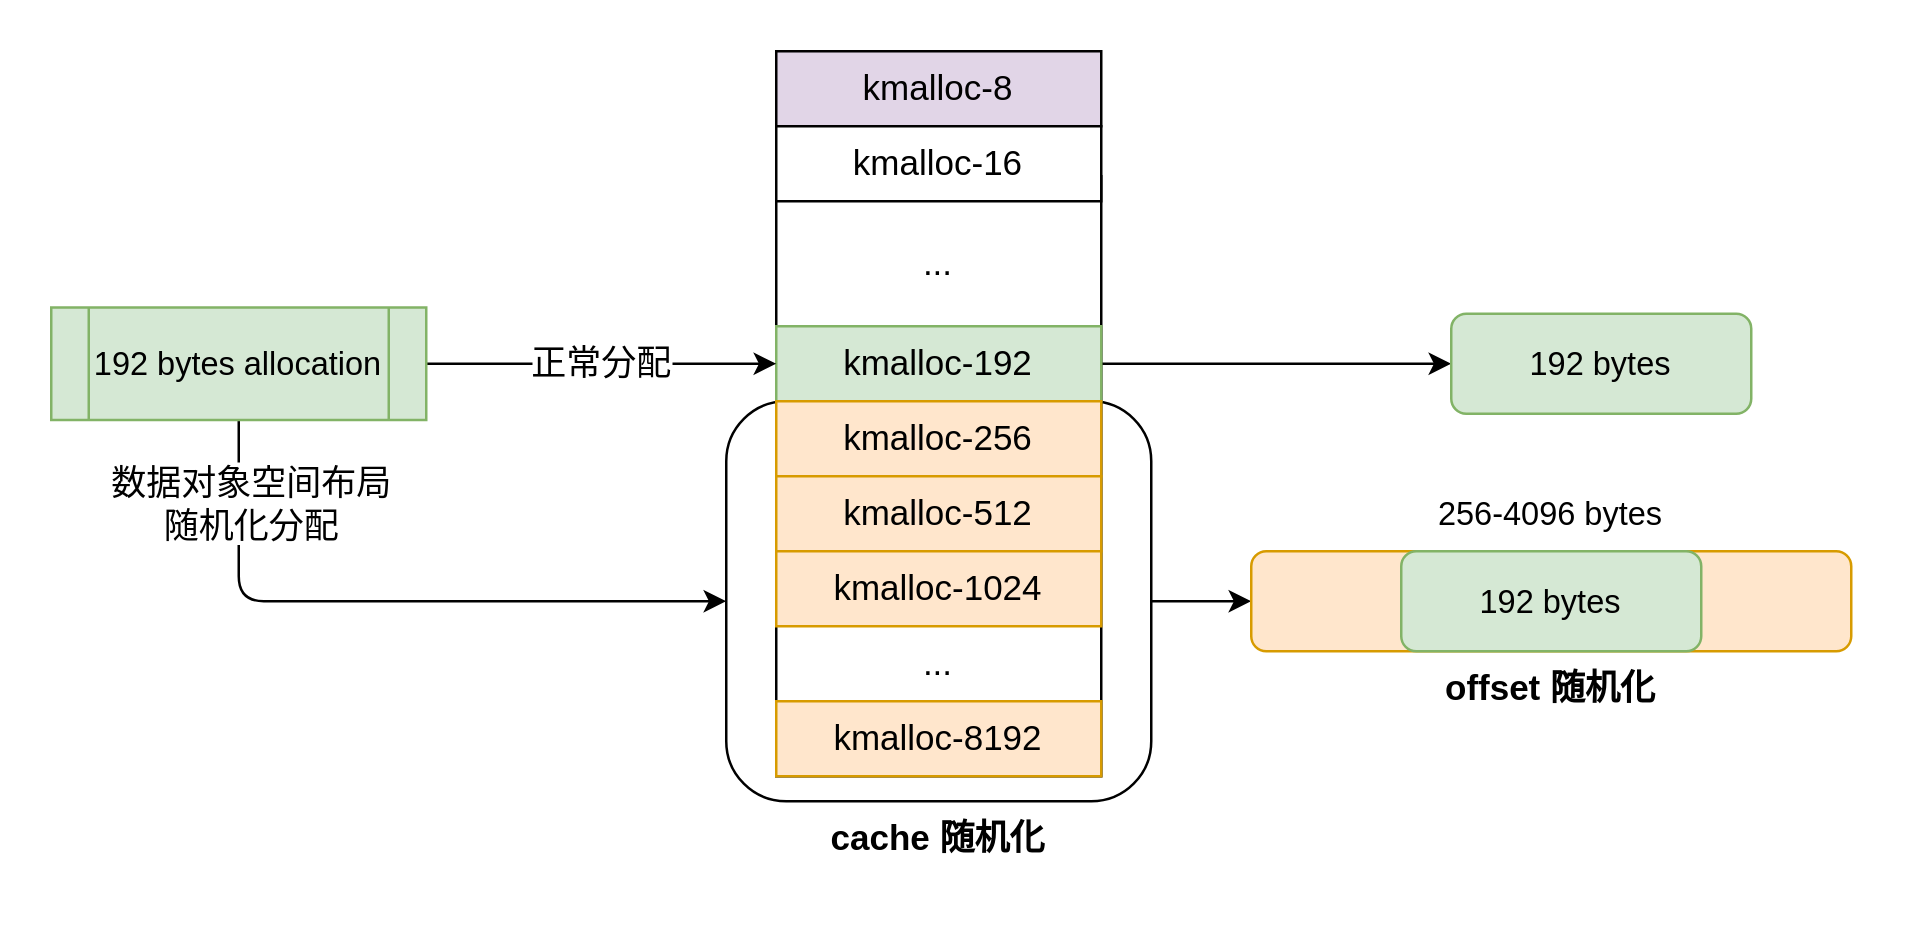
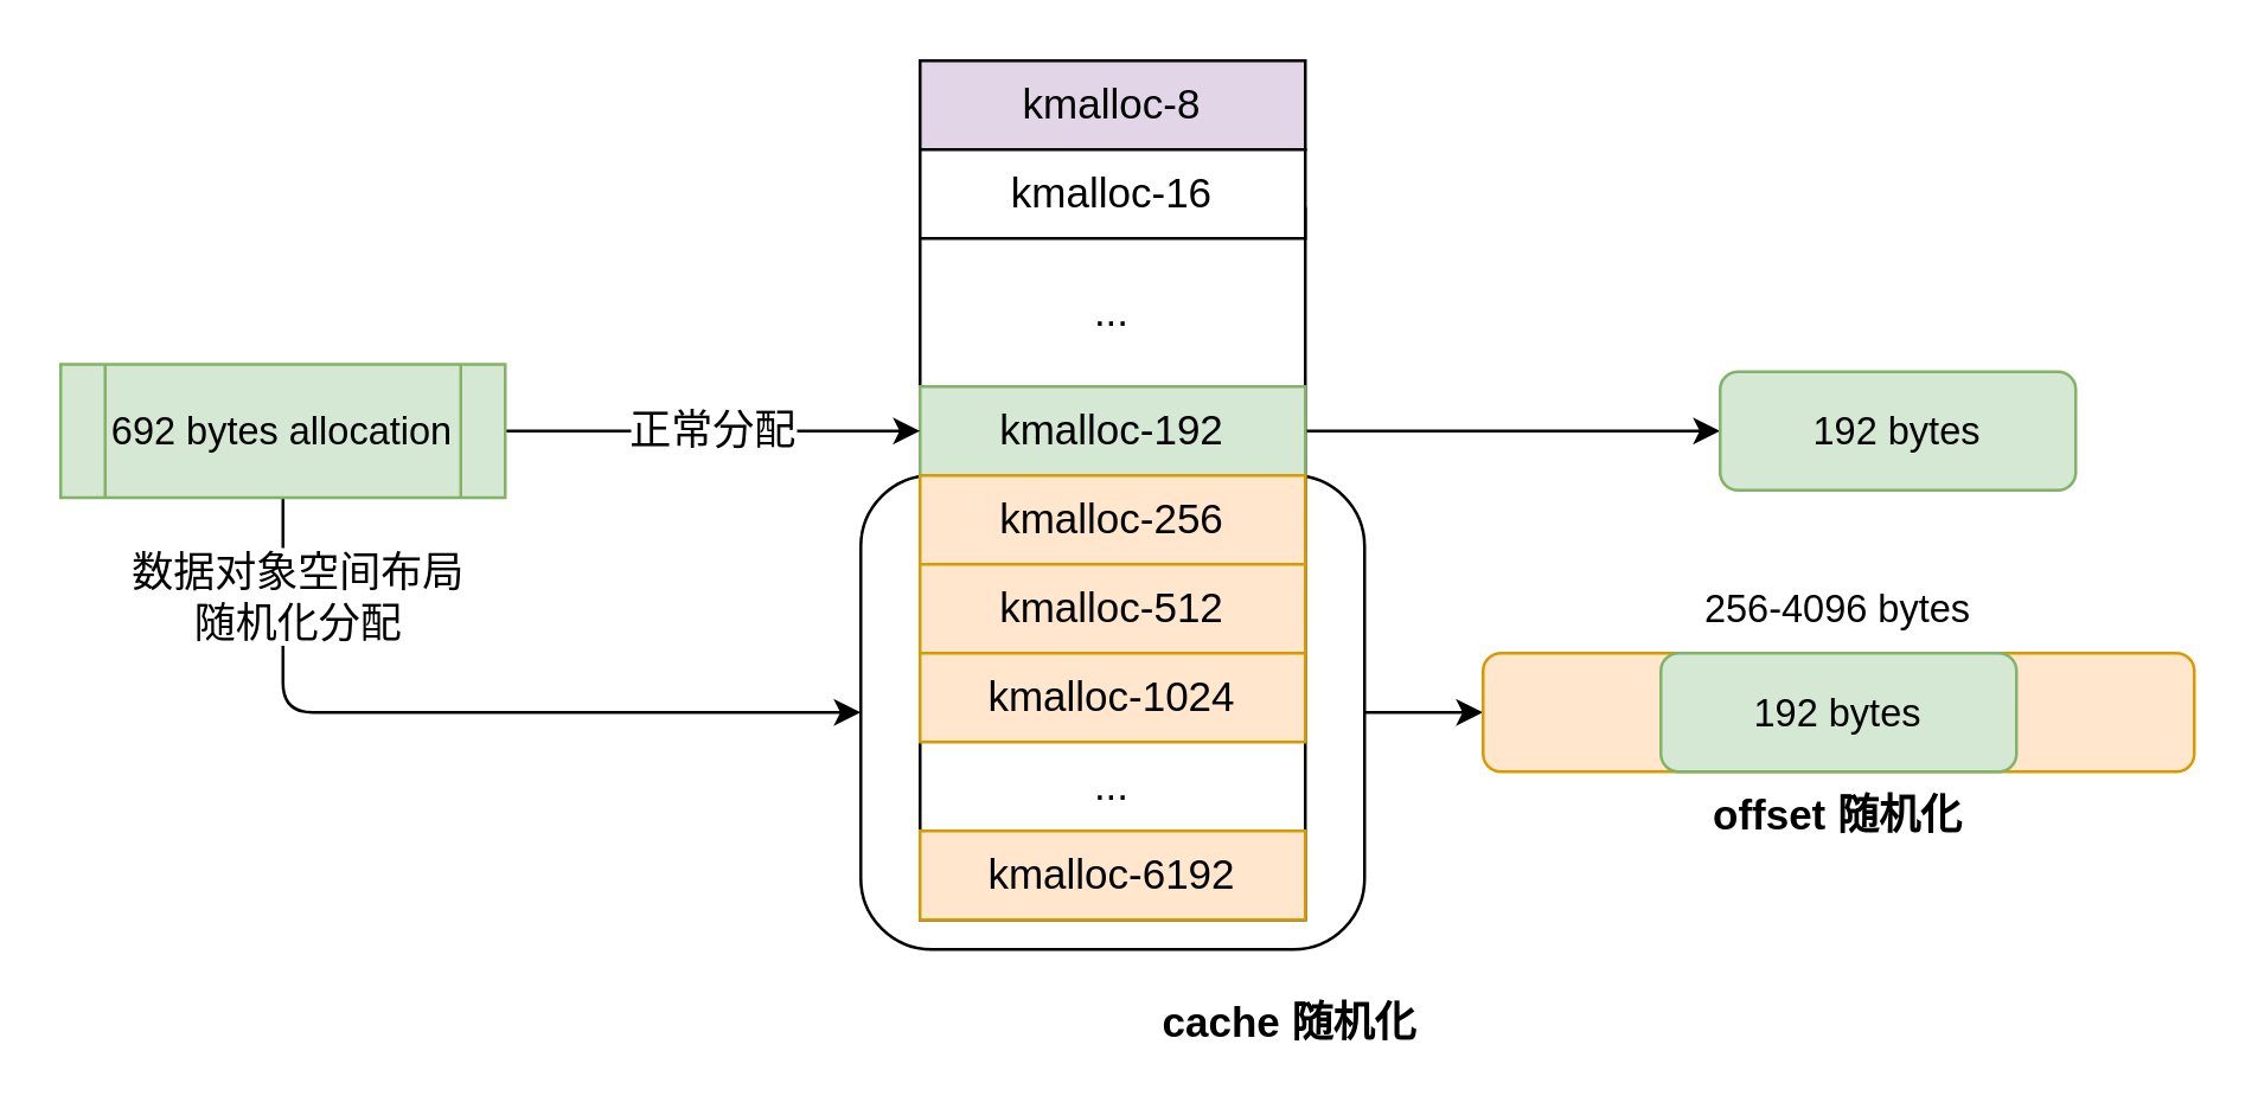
  <mxCell id="0" />
  <mxCell id="1" parent="0" />
  <mxCell id="2" style="edgeStyle=orthogonalEdgeStyle;html=1;exitX=1;exitY=0.5;exitDx=0;exitDy=0;entryX=0;entryY=0.5;entryDx=0;entryDy=0;" parent="1" source="3" target="17" edge="1"><mxGeometry relative="1" as="geometry" /></mxCell>
  <mxCell id="3" value="" style="rounded=1;whiteSpace=wrap;html=1;" parent="1" vertex="1"><mxGeometry x="290" y="160" width="170" height="160" as="geometry" /></mxCell>
  <mxCell id="4" value="" style="rounded=0;whiteSpace=wrap;html=1;fontSize=14;" parent="1" vertex="1"><mxGeometry x="310" y="70" width="130" height="240" as="geometry" /></mxCell>
  <mxCell id="5" value="kmalloc-8" style="rounded=0;whiteSpace=wrap;html=1;fontSize=14;fillColor=#e1d5e7;" parent="1" vertex="1"><mxGeometry x="310" y="20" width="130" height="30" as="geometry" /></mxCell>
  <mxCell id="6" value="kmalloc-16" style="rounded=0;whiteSpace=wrap;html=1;fontSize=14;" parent="1" vertex="1"><mxGeometry x="310" y="50" width="130" height="30" as="geometry" /></mxCell>
  <mxCell id="7" style="edgeStyle=none;html=1;exitX=1;exitY=0.5;exitDx=0;exitDy=0;entryX=0;entryY=0.5;entryDx=0;entryDy=0;" parent="1" source="8" target="16" edge="1"><mxGeometry relative="1" as="geometry" /></mxCell>
  <mxCell id="8" value="kmalloc-192" style="rounded=0;whiteSpace=wrap;html=1;fillColor=#d5e8d4;strokeColor=#82b366;fontSize=14;" parent="1" vertex="1"><mxGeometry x="310" y="130" width="130" height="30" as="geometry" /></mxCell>
  <mxCell id="9" value="kmalloc-256" style="rounded=0;whiteSpace=wrap;html=1;fillColor=#ffe6cc;strokeColor=#d79b00;fontSize=14;" parent="1" vertex="1"><mxGeometry x="310" y="160" width="130" height="30" as="geometry" /></mxCell>
  <mxCell id="10" value="kmalloc-512" style="rounded=0;whiteSpace=wrap;html=1;fillColor=#ffe6cc;strokeColor=#d79b00;fontSize=14;" parent="1" vertex="1"><mxGeometry x="310" y="190" width="130" height="30" as="geometry" /></mxCell>
- <mxCell id="11" value="kmalloc-8192" style="rounded=0;whiteSpace=wrap;html=1;fillColor=#ffe6cc;strokeColor=#d79b00;fontSize=14;" parent="1" vertex="1"><mxGeometry x="310" y="280" width="130" height="30" as="geometry" /></mxCell>
+ <mxCell id="11" value="kmalloc-6192" style="rounded=0;whiteSpace=wrap;html=1;fillColor=#ffe6cc;strokeColor=#d79b00;fontSize=14;" parent="1" vertex="1"><mxGeometry x="310" y="280" width="130" height="30" as="geometry" /></mxCell>
  <mxCell id="12" value="kmalloc-1024" style="rounded=0;whiteSpace=wrap;html=1;fillColor=#ffe6cc;strokeColor=#d79b00;fontSize=14;" parent="1" vertex="1"><mxGeometry x="310" y="220" width="130" height="30" as="geometry" /></mxCell>
  <mxCell id="13" value="&lt;font style=&quot;font-size: 14px&quot;&gt;正常分配&lt;/font&gt;" style="edgeStyle=none;html=1;exitX=1;exitY=0.5;exitDx=0;exitDy=0;entryX=0;entryY=0.5;entryDx=0;entryDy=0;" parent="1" source="15" target="8" edge="1"><mxGeometry relative="1" as="geometry" /></mxCell>
  <mxCell id="14" value="&lt;font style=&quot;font-size: 14px&quot;&gt;数据对象空间布局&lt;br&gt;随机化分配&lt;/font&gt;" style="edgeStyle=orthogonalEdgeStyle;html=1;exitX=0.5;exitY=1;exitDx=0;exitDy=0;entryX=0;entryY=0.5;entryDx=0;entryDy=0;" parent="1" source="15" target="3" edge="1"><mxGeometry x="-0.761" y="5" relative="1" as="geometry"><mxPoint y="1" as="offset" /></mxGeometry></mxCell>
- <mxCell id="15" value="&lt;font style=&quot;font-size: 13px&quot;&gt;192 bytes allocation&lt;/font&gt;" style="shape=process;whiteSpace=wrap;html=1;backgroundOutline=1;fillColor=#d5e8d4;strokeColor=#82b366;" parent="1" vertex="1"><mxGeometry x="20" y="122.5" width="150" height="45" as="geometry" /></mxCell>
+ <mxCell id="15" value="&lt;font style=&quot;font-size: 13px&quot;&gt;692 bytes allocation&lt;/font&gt;" style="shape=process;whiteSpace=wrap;html=1;backgroundOutline=1;fillColor=#d5e8d4;strokeColor=#82b366;" parent="1" vertex="1"><mxGeometry x="20" y="122.5" width="150" height="45" as="geometry" /></mxCell>
  <mxCell id="16" value="&lt;font style=&quot;font-size: 13px&quot;&gt;192 bytes&lt;/font&gt;" style="rounded=1;whiteSpace=wrap;html=1;fillColor=#d5e8d4;strokeColor=#82b366;" parent="1" vertex="1"><mxGeometry x="580" y="125" width="120" height="40" as="geometry" /></mxCell>
  <mxCell id="17" value="" style="rounded=1;whiteSpace=wrap;html=1;fillColor=#ffe6cc;strokeColor=#d79b00;" parent="1" vertex="1"><mxGeometry x="500" y="220" width="240" height="40" as="geometry" /></mxCell>
  <mxCell id="18" value="&lt;font style=&quot;font-size: 13px&quot;&gt;192 bytes&lt;/font&gt;" style="rounded=1;whiteSpace=wrap;html=1;fillColor=#d5e8d4;strokeColor=#82b366;" parent="1" vertex="1"><mxGeometry x="560" y="220" width="120" height="40" as="geometry" /></mxCell>
  <mxCell id="19" value="&lt;font style=&quot;font-size: 13px&quot;&gt;256-4096 bytes&lt;/font&gt;" style="text;html=1;strokeColor=none;fillColor=none;align=center;verticalAlign=middle;whiteSpace=wrap;rounded=0;" parent="1" vertex="1"><mxGeometry x="550" y="190" width="140" height="30" as="geometry" /></mxCell>
- <mxCell id="20" value="&lt;font style=&quot;font-size: 14px&quot;&gt;&lt;b&gt;cache 随机化&lt;/b&gt;&lt;/font&gt;" style="text;html=1;strokeColor=none;fillColor=none;align=center;verticalAlign=middle;whiteSpace=wrap;rounded=0;" parent="1" vertex="1"><mxGeometry x="290" y="320" width="170" height="30" as="geometry" /></mxCell>
+ <mxCell id="20" value="&lt;font style=&quot;font-size: 14px&quot;&gt;&lt;b&gt;cache 随机化&lt;/b&gt;&lt;/font&gt;" style="text;html=1;strokeColor=none;fillColor=none;align=center;verticalAlign=middle;whiteSpace=wrap;rounded=0;" parent="1" vertex="1"><mxGeometry x="350" y="330" width="170" height="30" as="geometry" /></mxCell>
  <mxCell id="21" value="&lt;font style=&quot;font-size: 14px&quot;&gt;&lt;b&gt;offset 随机化&lt;/b&gt;&lt;/font&gt;" style="text;html=1;strokeColor=none;fillColor=none;align=center;verticalAlign=middle;whiteSpace=wrap;rounded=0;" parent="1" vertex="1"><mxGeometry x="530" y="260" width="180" height="30" as="geometry" /></mxCell>
  <mxCell id="22" value="..." style="text;html=1;strokeColor=none;fillColor=none;align=center;verticalAlign=middle;whiteSpace=wrap;rounded=0;fontSize=14;" parent="1" vertex="1"><mxGeometry x="345" y="90" width="60" height="30" as="geometry" /></mxCell>
  <mxCell id="23" value="..." style="text;html=1;strokeColor=none;fillColor=none;align=center;verticalAlign=middle;whiteSpace=wrap;rounded=0;fontSize=14;" vertex="1" parent="1"><mxGeometry x="345" y="250" width="60" height="30" as="geometry" /></mxCell>
